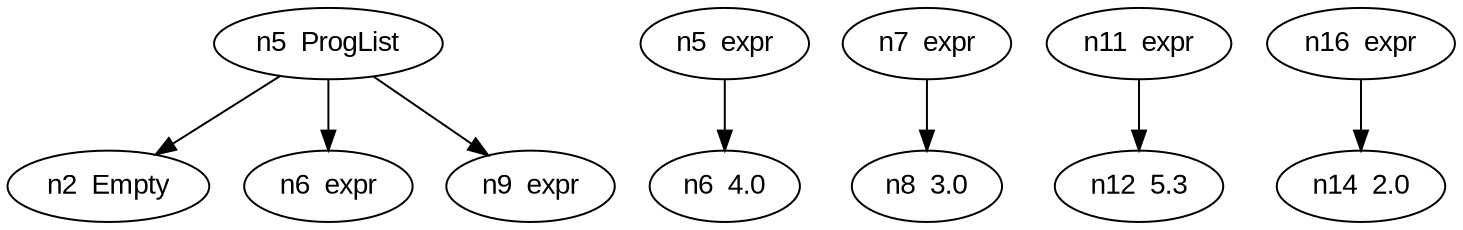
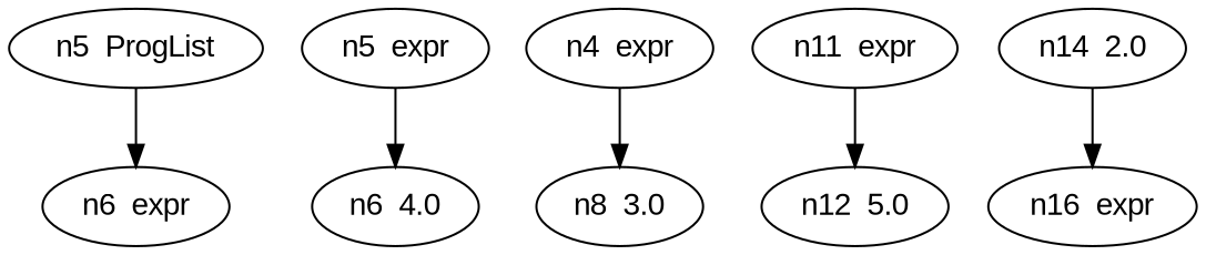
  digraph {
    fontname="Liberation Sans"
    node [fontname="Liberation Sans"]
    edge [fontname="Liberation Sans"]
    n1 [label="n5  ProgList"]
-   n2 [label="n2  Empty"]
    n3 [label="n6  expr"]
-   n4 [label="n9  expr"]
    n5 [label="n5  expr"]
    n6 [label="n6  4.0"]
-   n7 [label="n7  expr"]
+   n7 [label="n4  expr"]
    n8 [label="n8  3.0"]
    n9 [label="n11  expr"]
-   n10 [label="n12  5.3"]
+   n10 [label="n12  5.0"]
    n11 [label="n16  expr"]
    n12 [label="n14  2.0"]
-   n1 -> n2
    n1 -> n3
-   n1 -> n4
    n5 -> n6
    n7 -> n8
    n9 -> n10
-   n11 -> n12
+   n12 -> n11
  }
